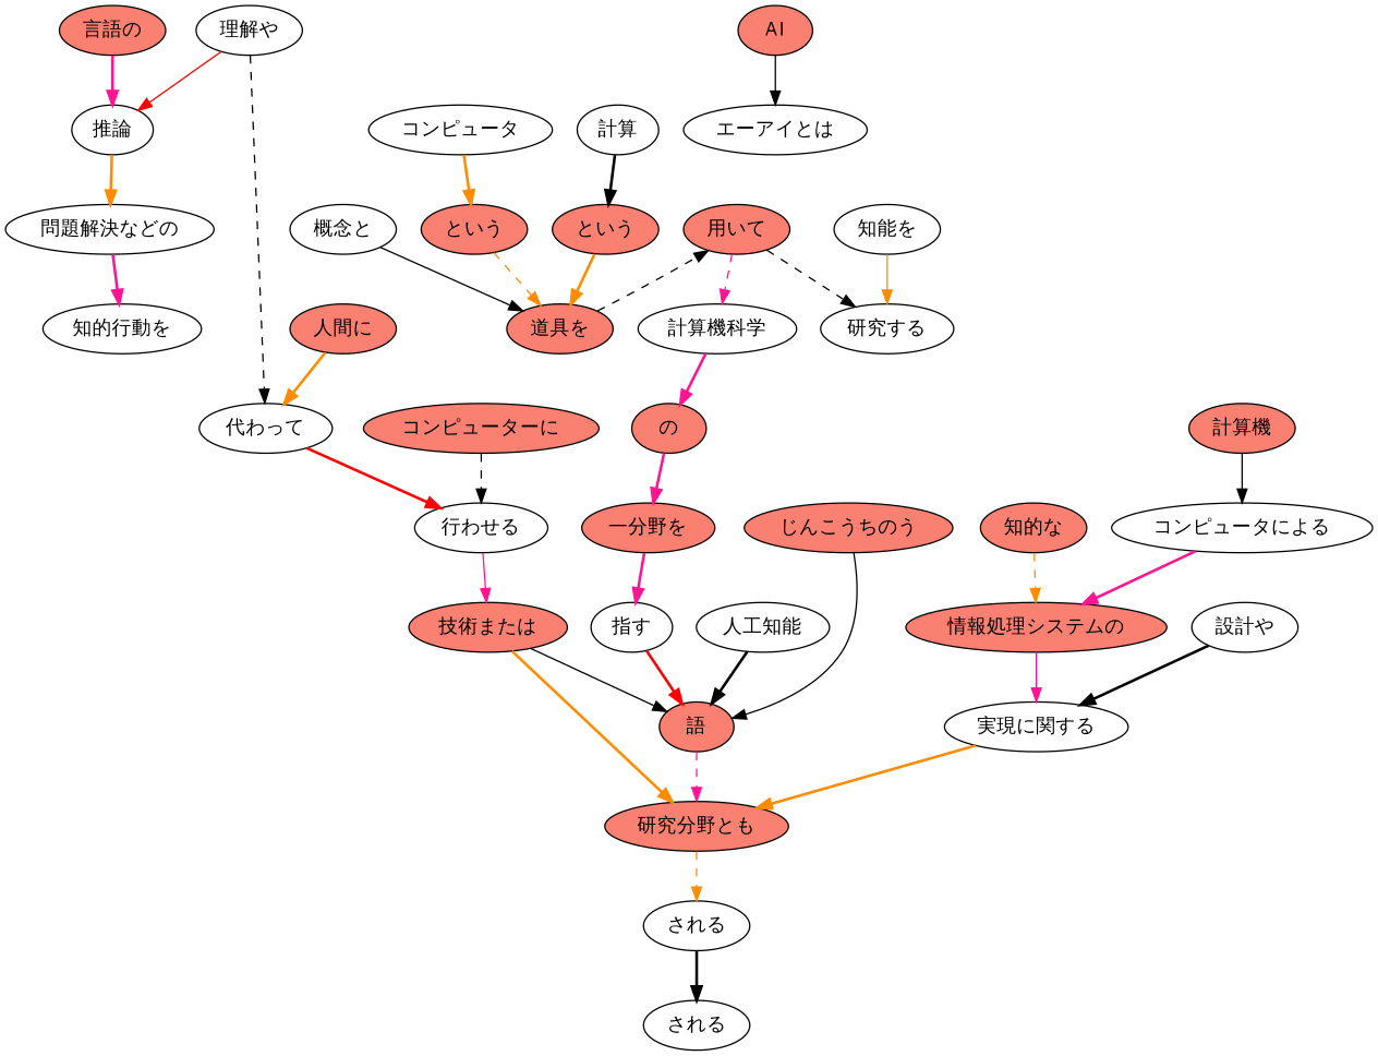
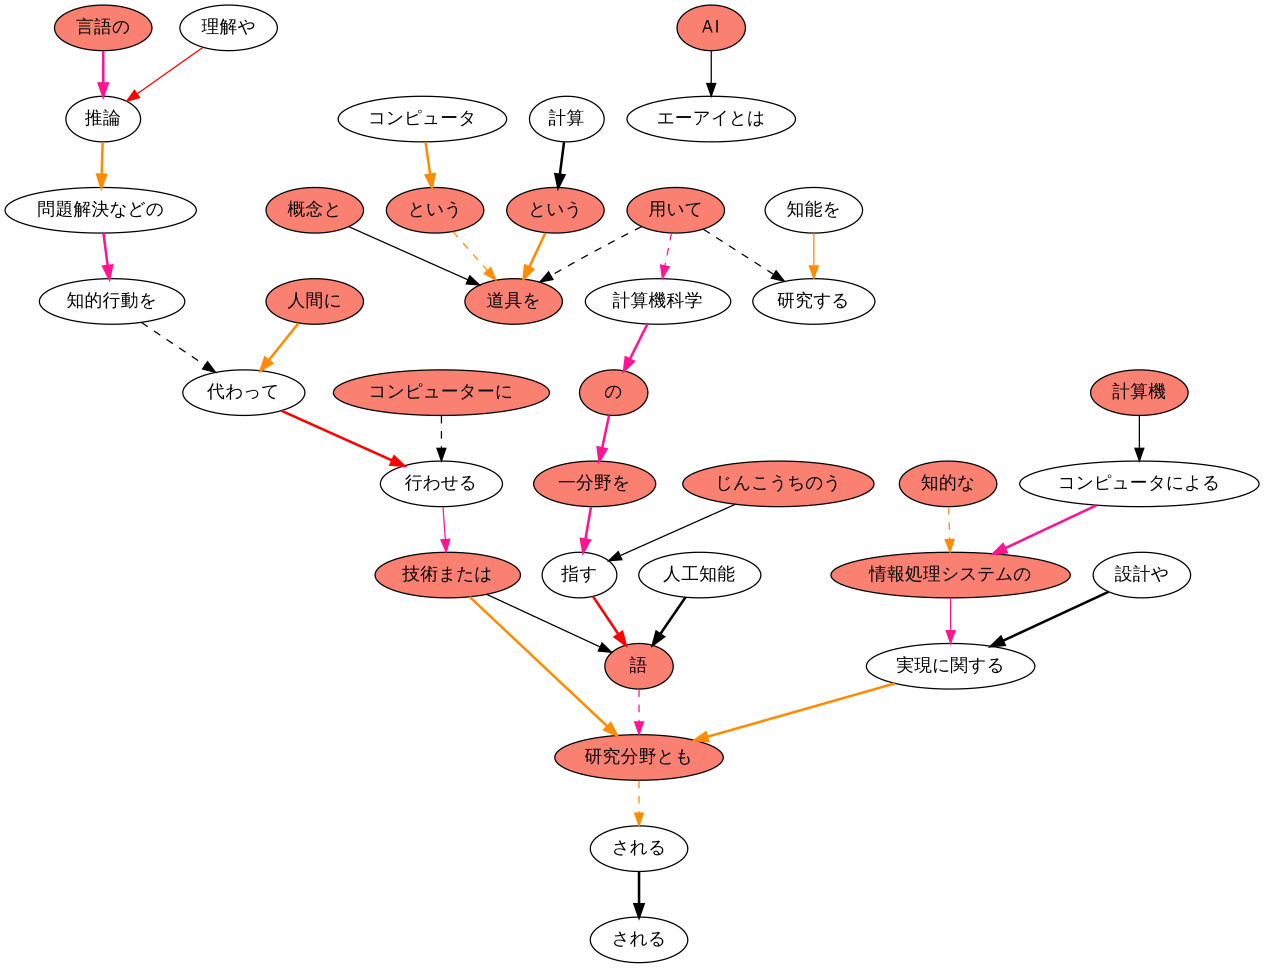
  digraph {
    node [fillcolor=white fontname="Meiryo UI" style=filled]
    edge [color=black fontname="Meiryo UI" style=bold]
    n1 [label="人工知能"]
    n2 [fillcolor=salmon label="語"]
    n3 [fillcolor=salmon label="研究分野とも"]
    n4 [label="される"]
    n5 [fillcolor=salmon label="じんこうちのう"]
    n6 [fillcolor=salmon label=AI]
    n7 [label="エーアイとは"]
    n8 [label="計算"]
    n9 [fillcolor=salmon label="という"]
    n10 [fillcolor=salmon label="道具を"]
    n11 [fillcolor=salmon label="用いて"]
    n12 [label="研究する"]
    n13 [label="計算機科学"]
-   n14 [label="概念と"]
+   n14 [fillcolor=salmon label="概念と"]
    n15 [label="コンピュータ"]
    n16 [fillcolor=salmon label="という"]
    n17 [fillcolor=salmon label="の"]
    n18 [label="知能を"]
    n19 [fillcolor=salmon label="一分野を"]
    n20 [label="指す"]
    n21 [label="される"]
    n22 [fillcolor=salmon label="言語の"]
    n23 [label="推論"]
    n24 [label="問題解決などの"]
    n25 [label="知的行動を"]
    n26 [label="理解や"]
    n27 [label="代わって"]
    n28 [label="行わせる"]
    n29 [fillcolor=salmon label="技術または"]
    n30 [fillcolor=salmon label="人間に"]
    n31 [fillcolor=salmon label="コンピューターに"]
    n32 [fillcolor=salmon label="計算機"]
    n33 [label="コンピュータによる"]
    n34 [fillcolor=salmon label="情報処理システムの"]
    n35 [label="実現に関する"]
    n36 [fillcolor=salmon label="知的な"]
    n37 [label="設計や"]
    n1 -> n2
    n2 -> n3 [color=deeppink style=dashed]
    n3 -> n4 [color=darkorange style=dashed]
    n4 -> n21
-   n5 -> n2 [style=solid]
+   n5 -> n20 [style=solid]
    n6 -> n7 [style=solid]
    n8 -> n9
    n9 -> n10 [color=darkorange]
-   n10 -> n11 [style=dashed]
+   n11 -> n10 [style=dashed]
    n11 -> n12 [style=dashed]
    n11 -> n13 [color=deeppink style=dashed]
    n13 -> n17 [color=deeppink]
    n14 -> n10 [style=solid]
    n15 -> n16 [color=darkorange]
    n16 -> n10 [color=darkorange style=dashed]
    n17 -> n19 [color=deeppink]
    n18 -> n12 [color=darkorange style=solid]
    n19 -> n20 [color=deeppink]
    n20 -> n2 [color=red]
    n22 -> n23 [color=deeppink]
    n23 -> n24 [color=darkorange]
    n24 -> n25 [color=deeppink]
-   n26 -> n27 [style=dashed]
+   n25 -> n27 [style=dashed]
    n26 -> n23 [color=red style=solid]
    n27 -> n28 [color=red]
    n28 -> n29 [color=deeppink style=solid]
    n29 -> n2 [style=solid]
    n29 -> n3 [color=darkorange]
    n30 -> n27 [color=darkorange]
    n31 -> n28 [style=dashed]
    n32 -> n33 [style=solid]
    n33 -> n34 [color=deeppink]
    n34 -> n35 [color=deeppink style=solid]
    n35 -> n3 [color=darkorange]
    n36 -> n34 [color=darkorange style=dashed]
    n37 -> n35
  }
